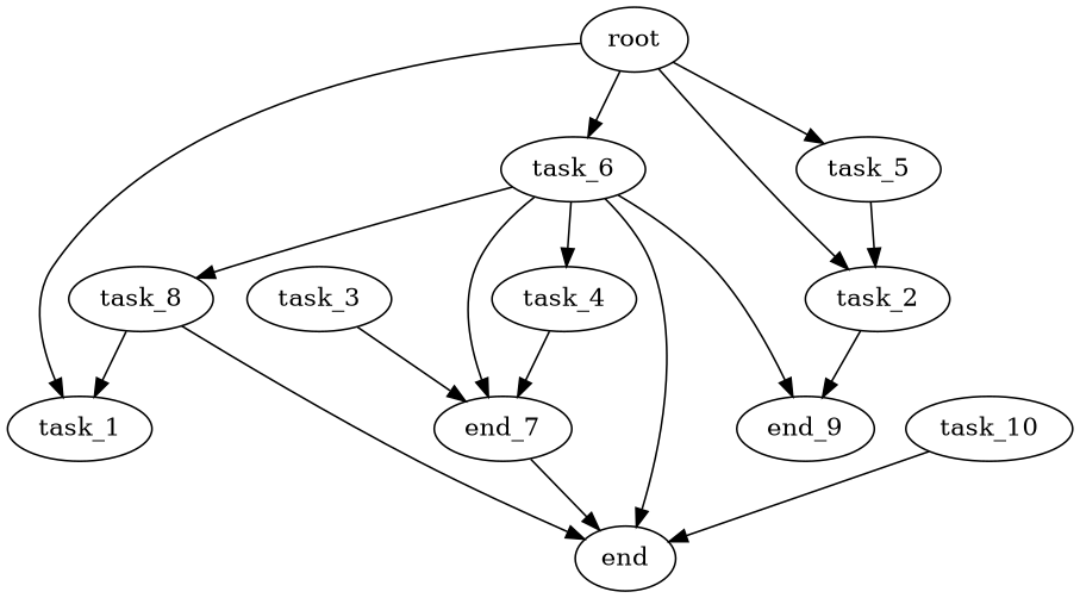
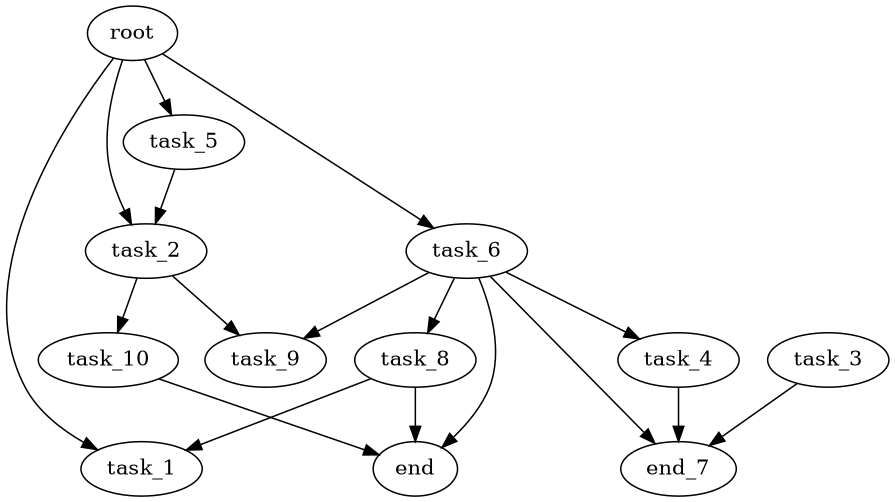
  digraph {
    root
    task_1
    task_2
    task_5
    task_6
-   task_9 [label=end_9]
+   task_9
    task_10
    n8 [label=end_7]
    task_3
    task_4
    task_8
    end
    root -> task_1
    root -> task_2
    root -> task_5
    root -> task_6
    task_2 -> task_9
+   task_2 -> task_10
    task_5 -> task_2
    task_6 -> task_9
    task_6 -> n8
    task_6 -> task_4
    task_6 -> task_8
    task_6 -> end
    task_10 -> end
-   n8 -> end
    task_3 -> n8
    task_4 -> n8
    task_8 -> task_1
    task_8 -> end
  }
